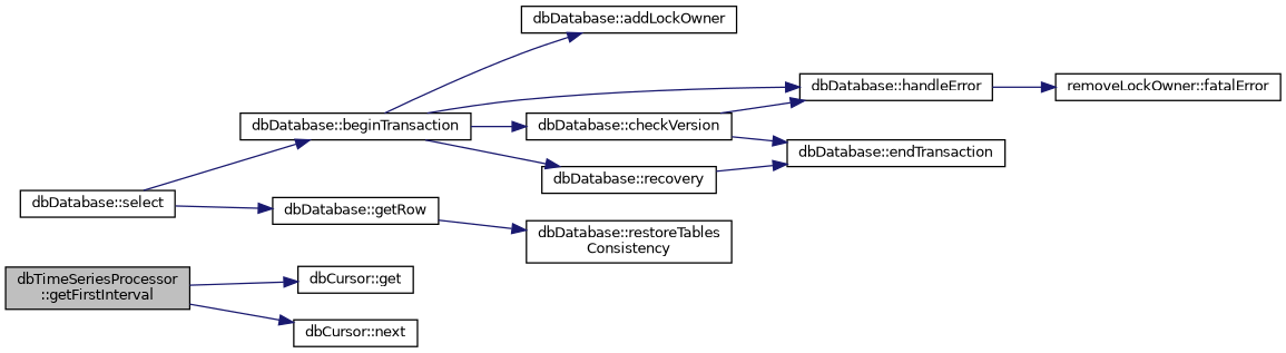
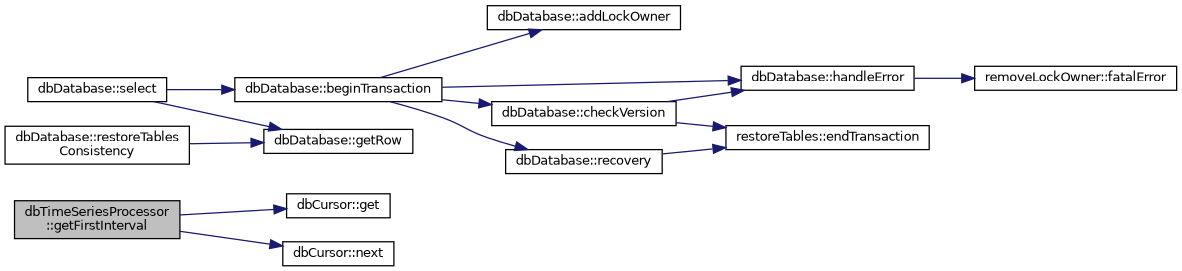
  digraph {
    rankdir=LR
    node [color=black fillcolor=white fontname=Helvetica fontsize=10 shape=record style=filled]
    edge [color=midnightblue fontname=Helvetica fontsize=10 labelfontname=Helvetica labelfontsize=10 style=solid]
    n1 [fillcolor=grey75 fontcolor=black height=0.2 label="dbTimeSeriesProcessor\l::getFirstInterval" width=0.4]
    n2 [height=0.2 label="dbCursor::get" width=0.4]
    n3 [height=0.2 label="dbCursor::next" width=0.4]
    n4 [height=0.2 label="dbDatabase::select" width=0.4]
    n5 [height=0.2 label="dbDatabase::beginTransaction" width=0.4]
    n6 [height=0.2 label="dbDatabase::getRow" width=0.4]
    n7 [height=0.2 label="dbDatabase::addLockOwner" width=0.4]
    n8 [height=0.2 label="dbDatabase::checkVersion" width=0.4]
    n9 [height=0.2 label="dbDatabase::handleError" width=0.4]
    n10 [height=0.2 label="dbDatabase::recovery" width=0.4]
-   n11 [height=0.2 label="dbDatabase::endTransaction" width=0.4]
+   n11 [height=0.2 label="restoreTables::endTransaction" width=0.4]
    n12 [height=0.2 label="removeLockOwner::fatalError" width=0.4]
    n13 [height=0.2 label="dbDatabase::restoreTables\lConsistency" width=0.4]
    n1 -> n2
    n1 -> n3
    n4 -> n5
    n4 -> n6
    n5 -> n7
    n5 -> n8
    n5 -> n9
    n5 -> n10
    n8 -> n9
    n8 -> n11
    n9 -> n12
    n10 -> n11
-   n6 -> n13
+   n13 -> n6
  }
